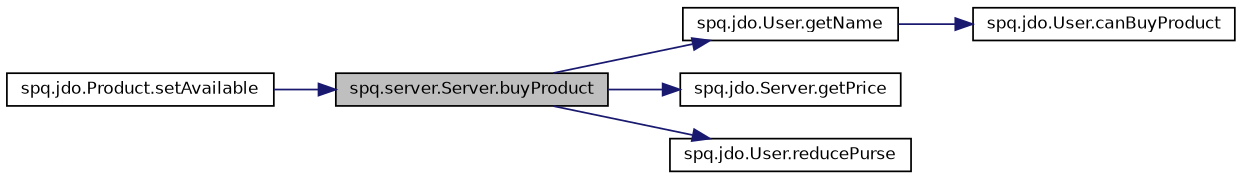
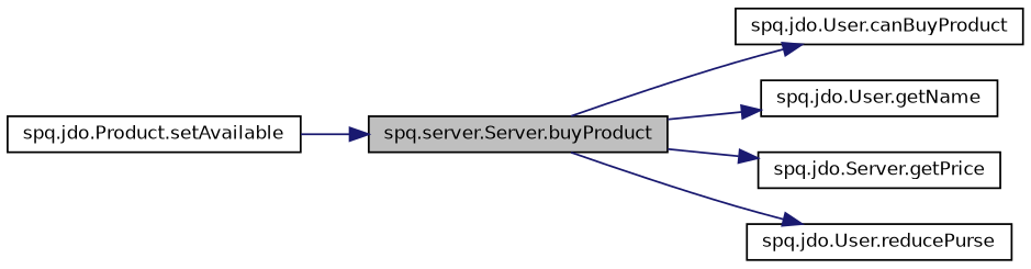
  digraph {
    rankdir=LR
    node [color=black fillcolor=white fontname=Helvetica fontsize=10 shape=record style=filled]
    edge [color=midnightblue fontname=Helvetica fontsize=10 labelfontname=Helvetica labelfontsize=10 style=solid]
    n1 [fillcolor=grey75 fontcolor=black height=0.2 label="spq.server.Server.buyProduct" width=0.4]
    n2 [height=0.2 label="spq.jdo.User.canBuyProduct" width=0.4]
    n3 [height=0.2 label="spq.jdo.User.getName" width=0.4]
    n4 [height=0.2 label="spq.jdo.Server.getPrice" width=0.4]
    n5 [height=0.2 label="spq.jdo.User.reducePurse" width=0.4]
    n6 [height=0.2 label="spq.jdo.Product.setAvailable" width=0.4]
-   n3 -> n2
+   n1 -> n2
    n1 -> n3
    n1 -> n4
    n1 -> n5
    n6 -> n1
  }
